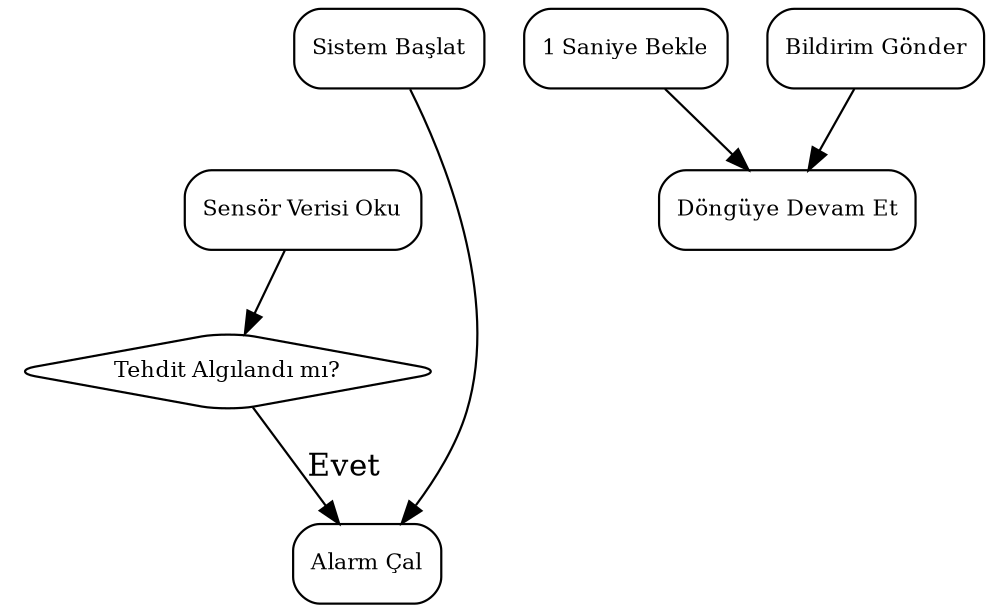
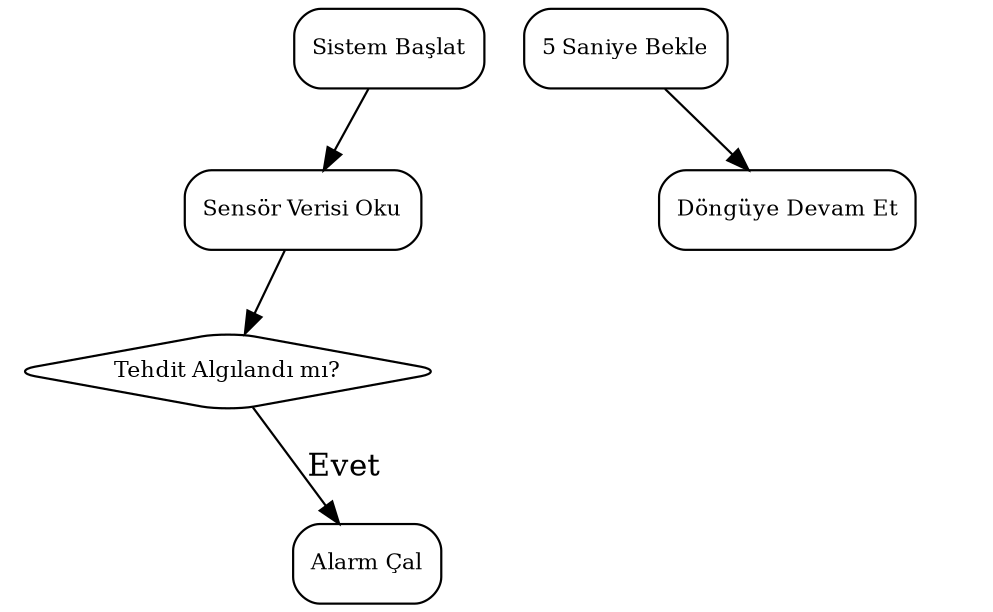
  digraph {
    rankdir=TB
    node [fontsize=10 shape=box style=rounded]
    n1 [label="Sistem Başlat"]
    n2 [label="Sensör Verisi Oku"]
    n3 [label="Tehdit Algılandı mı?" shape=diamond]
    n4 [label="Alarm Çal"]
-   n5 [label="1 Saniye Bekle"]
+   n5 [label="5 Saniye Bekle"]
    n6 [label="Döngüye Devam Et"]
-   n7 [label="Bildirim Gönder"]
-   n1 -> n4
+   n1 -> n2
    n2 -> n3
    n3 -> n4 [label=Evet]
    n5 -> n6
-   n7 -> n6
  }
